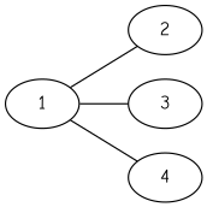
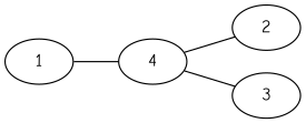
  graph {
    fontname="Comic Neue"
    rankdir=LR
    node [fontname="Comic Neue"]
    edge [fontname="Comic Neue"]
    1
    2
    3
    4
-   1 -- 2
-   1 -- 3
+   4 -- 2
+   4 -- 3
    1 -- 4
  }
